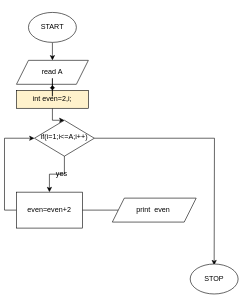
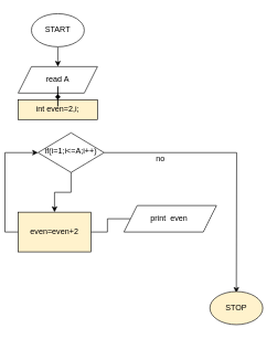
  <mxCell id="0" />
  <mxCell id="1" parent="0" />
  <mxCell id="2" style="edgeStyle=orthogonalEdgeStyle;rounded=0;orthogonalLoop=1;jettySize=auto;html=1;exitX=1;exitY=0.5;exitDx=0;exitDy=0;" edge="1" parent="1" source="3"><mxGeometry relative="1" as="geometry"><mxPoint x="350" y="442" as="targetPoint" /></mxGeometry></mxCell>
  <mxCell id="3" value="if(i=1;i&amp;lt;=A;i++)" style="rhombus;whiteSpace=wrap;html=1;shadow=0;fontFamily=Helvetica;fontSize=12;align=center;strokeWidth=1;spacing=6;spacingTop=-4;" vertex="1" parent="1"><mxGeometry x="50" y="200" width="100" height="60" as="geometry" /></mxCell>
  <mxCell id="4" style="edgeStyle=orthogonalEdgeStyle;rounded=0;orthogonalLoop=1;jettySize=auto;html=1;entryX=0.5;entryY=0;entryDx=0;entryDy=0;" edge="1" parent="1" source="5"><mxGeometry relative="1" as="geometry"><mxPoint x="80" y="100" as="targetPoint" /></mxGeometry></mxCell>
  <mxCell id="5" value="START" style="ellipse;whiteSpace=wrap;html=1;" vertex="1" parent="1"><mxGeometry x="40" y="20" width="80" height="50" as="geometry" /></mxCell>
- <mxCell id="6" value="STOP" style="ellipse;whiteSpace=wrap;html=1;" vertex="1" parent="1"><mxGeometry x="310" y="440" width="80" height="50" as="geometry" /></mxCell>
- <mxCell id="7" style="edgeStyle=orthogonalEdgeStyle;rounded=0;orthogonalLoop=1;jettySize=auto;html=1;" edge="1" parent="1" source="12" target="3"><mxGeometry relative="1" as="geometry"><mxPoint x="80" y="160" as="targetPoint" /></mxGeometry></mxCell>
+ <mxCell id="6" value="STOP" style="ellipse;whiteSpace=wrap;html=1;fillColor=#fff2cc;" vertex="1" parent="1"><mxGeometry x="310" y="440" width="80" height="50" as="geometry" /></mxCell>
  <mxCell id="8" value="&lt;span&gt;read A&lt;/span&gt;" style="shape=parallelogram;perimeter=parallelogramPerimeter;whiteSpace=wrap;html=1;fixedSize=1;" vertex="1" parent="1"><mxGeometry x="20" y="100" width="120" height="40" as="geometry" /></mxCell>
+ <mxCell id="9" value="no" style="text;html=1;align=center;verticalAlign=middle;resizable=0;points=[];autosize=1;" vertex="1" parent="1"><mxGeometry x="220" y="230" width="30" height="20" as="geometry" /></mxCell>
  <mxCell id="10" style="edgeStyle=orthogonalEdgeStyle;rounded=0;orthogonalLoop=1;jettySize=auto;html=1;entryX=0.5;entryY=0;entryDx=0;entryDy=0;" edge="1" parent="1"><mxGeometry relative="1" as="geometry"><mxPoint x="80" y="330" as="sourcePoint" /><mxPoint x="80" y="340" as="targetPoint" /></mxGeometry></mxCell>
- <mxCell id="11" value="yes" style="text;html=1;align=center;verticalAlign=middle;resizable=0;points=[];autosize=1;" vertex="1" parent="1"><mxGeometry x="80" y="280" width="30" height="20" as="geometry" /></mxCell>
  <mxCell id="12" value="int even=2,i;" style="rounded=0;whiteSpace=wrap;html=1;fillColor=#fff2cc;" vertex="1" parent="1"><mxGeometry x="20" y="150" width="120" height="30" as="geometry" /></mxCell>
  <mxCell id="13" style="edgeStyle=orthogonalEdgeStyle;rounded=0;orthogonalLoop=1;jettySize=auto;html=1;entryX=0.5;entryY=0;entryDx=0;entryDy=0;endArrow=diamond;" edge="1" parent="1" source="8" target="12"><mxGeometry relative="1" as="geometry"><mxPoint x="80" y="190" as="targetPoint" /><mxPoint x="80" y="140" as="sourcePoint" /></mxGeometry></mxCell>
  <mxCell id="14" style="edgeStyle=orthogonalEdgeStyle;rounded=0;orthogonalLoop=1;jettySize=auto;html=1;exitX=0;exitY=0.5;exitDx=0;exitDy=0;entryX=0;entryY=0.5;entryDx=0;entryDy=0;" edge="1" parent="1" source="16" target="3"><mxGeometry relative="1" as="geometry" /></mxCell>
  <mxCell id="15" style="edgeStyle=orthogonalEdgeStyle;rounded=0;orthogonalLoop=1;jettySize=auto;html=1;endArrow=none;" edge="1" parent="1" source="16" target="18"><mxGeometry relative="1" as="geometry" /></mxCell>
- <mxCell id="16" value="even=even+2" style="rounded=0;whiteSpace=wrap;html=1;" vertex="1" parent="1"><mxGeometry x="20" y="320" width="110" height="60" as="geometry" /></mxCell>
+ <mxCell id="16" value="even=even+2" style="rounded=0;whiteSpace=wrap;html=1;fillColor=#fff2cc;" vertex="1" parent="1"><mxGeometry x="20" y="320" width="110" height="60" as="geometry" /></mxCell>
  <mxCell id="17" style="edgeStyle=orthogonalEdgeStyle;rounded=0;orthogonalLoop=1;jettySize=auto;html=1;exitX=0.5;exitY=1;exitDx=0;exitDy=0;entryX=0.5;entryY=0;entryDx=0;entryDy=0;" edge="1" parent="1" source="3" target="16"><mxGeometry relative="1" as="geometry"><mxPoint x="80" y="260" as="sourcePoint" /><mxPoint x="80" y="340" as="targetPoint" /></mxGeometry></mxCell>
- <mxCell id="18" value="&lt;span&gt;print&amp;nbsp; even&amp;nbsp;&lt;/span&gt;" style="shape=parallelogram;perimeter=parallelogramPerimeter;whiteSpace=wrap;html=1;fixedSize=1;" vertex="1" parent="1"><mxGeometry x="180" y="330" width="140" height="40" as="geometry" /></mxCell>
+ <mxCell id="18" value="&lt;span&gt;print&amp;nbsp; even&amp;nbsp;&lt;/span&gt;" style="shape=parallelogram;perimeter=parallelogramPerimeter;whiteSpace=wrap;html=1;fixedSize=1;" vertex="1" parent="1"><mxGeometry x="180" y="310" width="140" height="40" as="geometry" /></mxCell>
